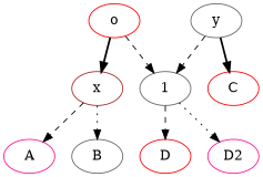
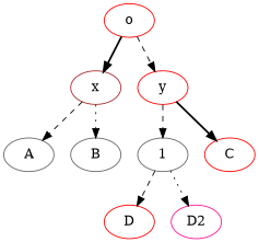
  digraph {
    node [color=gray40]
    edge [style=dashed]
    1
    D [color=red]
    D2 [color=deeppink]
    o [color=red]
    x [color=brown]
-   y
-   A [color=deeppink]
+   y [color=red]
+   A
    B
    C [color=red]
    1 -> D
    1 -> D2 [style=dotted]
    o -> x [style=bold]
-   o -> 1
+   o -> y
    x -> A
    x -> B [style=dotted]
    y -> 1
    y -> C [style=bold]
  }
